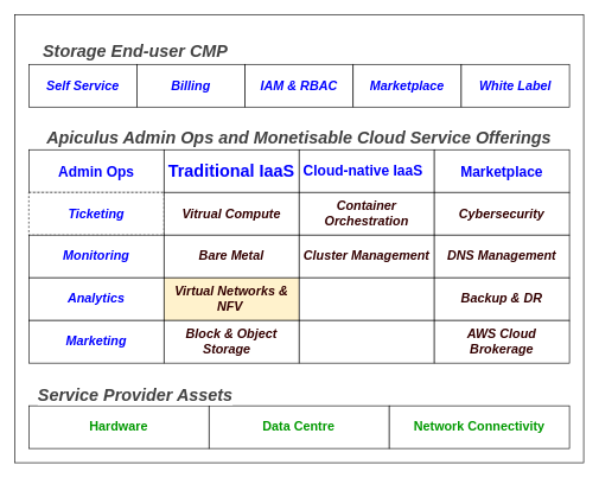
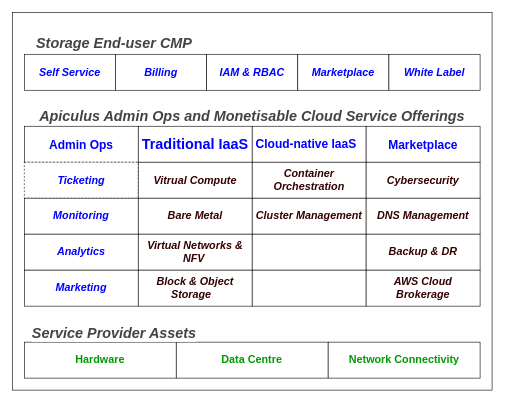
  <mxCell id="0" />
  <mxCell id="1" parent="0" />
  <mxCell id="2" value="" style="rounded=0;whiteSpace=wrap;html=1;" vertex="1" parent="1"><mxGeometry x="20" y="20" width="800" height="630" as="geometry" /></mxCell>
  <mxCell id="3" value="&lt;p style=&quot;box-sizing: border-box; margin-top: 0px; color: rgb(47, 57, 65); font-family: &amp;quot;Lucida Grande&amp;quot;, &amp;quot;Lucida Sans&amp;quot;, &amp;quot;Lucida Sans Unicode&amp;quot;, sans-serif; text-align: left; background-color: rgb(255, 255, 255);&quot;&gt;&lt;em style=&quot;box-sizing: border-box;&quot;&gt;&lt;span style=&quot;box-sizing: border-box; color: rgb(67, 67, 67);&quot;&gt;&lt;font style=&quot;font-size: 24px;&quot;&gt;Storage End-user CMP&lt;/font&gt;&lt;/span&gt;&lt;/em&gt;&lt;/p&gt;&lt;div&gt;&lt;em style=&quot;box-sizing: border-box;&quot;&gt;&lt;span style=&quot;box-sizing: border-box; color: rgb(67, 67, 67);&quot;&gt;&lt;br&gt;&lt;/span&gt;&lt;/em&gt;&lt;/div&gt;&lt;div style=&quot;box-sizing: border-box; color: rgb(47, 57, 65); font-family: &amp;quot;Lucida Grande&amp;quot;, &amp;quot;Lucida Sans&amp;quot;, &amp;quot;Lucida Sans Unicode&amp;quot;, sans-serif; font-size: 15px; text-align: left; background-color: rgb(255, 255, 255);&quot;&gt;&lt;/div&gt;" style="text;html=1;align=center;verticalAlign=middle;whiteSpace=wrap;rounded=0;fontStyle=1" vertex="1" parent="1"><mxGeometry x="40" y="70" width="300" height="30" as="geometry" /></mxCell>
  <mxCell id="4" value="&lt;p style=&quot;box-sizing: border-box; margin-top: 0px; text-align: left; background-color: rgb(255, 255, 255);&quot;&gt;&lt;font face=&quot;Lucida Grande, Lucida Sans, Lucida Sans Unicode, sans-serif&quot; color=&quot;#434343&quot;&gt;&lt;span style=&quot;font-size: 24px;&quot;&gt;&lt;i&gt;Apiculus Admin Ops and Monetisable Cloud Service Offerings&lt;/i&gt;&lt;/span&gt;&lt;/font&gt;&lt;/p&gt;&lt;p style=&quot;box-sizing: border-box; margin-top: 0px; color: rgb(47, 57, 65); font-family: &amp;quot;Lucida Grande&amp;quot;, &amp;quot;Lucida Sans&amp;quot;, &amp;quot;Lucida Sans Unicode&amp;quot;, sans-serif; text-align: left; background-color: rgb(255, 255, 255);&quot;&gt;&lt;br&gt;&lt;/p&gt;&lt;div style=&quot;box-sizing: border-box; color: rgb(47, 57, 65); font-family: &amp;quot;Lucida Grande&amp;quot;, &amp;quot;Lucida Sans&amp;quot;, &amp;quot;Lucida Sans Unicode&amp;quot;, sans-serif; font-size: 15px; text-align: left; background-color: rgb(255, 255, 255);&quot;&gt;&lt;/div&gt;" style="text;html=1;align=center;verticalAlign=middle;whiteSpace=wrap;rounded=0;fontStyle=1" vertex="1" parent="1"><mxGeometry x="40" y="198" width="760" height="30" as="geometry" /></mxCell>
  <mxCell id="5" value="" style="group" vertex="1" connectable="0" parent="1"><mxGeometry x="40" y="90" width="760" height="60" as="geometry" /></mxCell>
  <mxCell id="6" value="&lt;font style=&quot;font-size: 18px;&quot; color=&quot;#0000ff&quot;&gt;&lt;b&gt;Self Service&lt;/b&gt;&lt;/font&gt;" style="rounded=0;whiteSpace=wrap;html=1;fontStyle=2" vertex="1" parent="5"><mxGeometry width="152" height="60" as="geometry" /></mxCell>
  <mxCell id="7" value="&lt;font style=&quot;font-size: 18px;&quot;&gt;Billing&lt;/font&gt;" style="rounded=0;whiteSpace=wrap;html=1;fontStyle=3;fontColor=#0000FF;fontSize=18;" vertex="1" parent="5"><mxGeometry x="152" width="152" height="60" as="geometry" /></mxCell>
  <mxCell id="8" value="&lt;font style=&quot;font-size: 18px;&quot;&gt;IAM &amp;amp; RBAC&lt;/font&gt;" style="rounded=0;whiteSpace=wrap;html=1;fontStyle=3;fontSize=18;fontColor=#0000FF;" vertex="1" parent="5"><mxGeometry x="304" width="152" height="60" as="geometry" /></mxCell>
  <mxCell id="9" value="&lt;b&gt;&lt;i&gt;&lt;font color=&quot;#0000ff&quot; style=&quot;font-size: 18px;&quot;&gt;Marketplace&lt;/font&gt;&lt;/i&gt;&lt;/b&gt;" style="rounded=0;whiteSpace=wrap;html=1;" vertex="1" parent="5"><mxGeometry x="456.0" width="152" height="60" as="geometry" /></mxCell>
  <mxCell id="10" value="&lt;b&gt;&lt;i&gt;&lt;font style=&quot;font-size: 18px;&quot; color=&quot;#0000ff&quot;&gt;White Label&lt;/font&gt;&lt;/i&gt;&lt;/b&gt;" style="rounded=0;whiteSpace=wrap;html=1;" vertex="1" parent="5"><mxGeometry x="608" width="152" height="60" as="geometry" /></mxCell>
  <mxCell id="11" value="" style="group;fontStyle=2" vertex="1" connectable="0" parent="1"><mxGeometry x="40" y="210" width="760" height="60" as="geometry" /></mxCell>
  <mxCell id="12" value="&lt;font size=&quot;1&quot; style=&quot;&quot; color=&quot;#0000ff&quot;&gt;&lt;b style=&quot;font-style: normal; font-size: 20px;&quot;&gt;Admin Ops&lt;/b&gt;&lt;/font&gt;" style="rounded=0;whiteSpace=wrap;html=1;fontStyle=2" vertex="1" parent="11"><mxGeometry width="190" height="60" as="geometry" /></mxCell>
  <mxCell id="13" value="&lt;font style=&quot;font-size: 24px;&quot;&gt;Traditional IaaS&lt;/font&gt;" style="rounded=0;whiteSpace=wrap;html=1;fontStyle=1;fontColor=#0000FF;fontSize=18;" vertex="1" parent="11"><mxGeometry x="190" width="190" height="60" as="geometry" /></mxCell>
  <mxCell id="14" value="&lt;font style=&quot;font-size: 20px;&quot;&gt;Cloud-native IaaS&lt;span style=&quot;white-space:pre&quot;&gt;&#09;&lt;/span&gt;&lt;/font&gt;" style="rounded=0;whiteSpace=wrap;html=1;fontStyle=1;fontSize=18;fontColor=#0000FF;" vertex="1" parent="11"><mxGeometry x="380" width="190" height="60" as="geometry" /></mxCell>
  <mxCell id="15" value="&lt;font size=&quot;1&quot; color=&quot;#0000ff&quot;&gt;&lt;b style=&quot;&quot;&gt;&lt;span style=&quot;font-style: normal; font-size: 20px;&quot;&gt;Marketplace&lt;/span&gt;&lt;/b&gt;&lt;/font&gt;" style="rounded=0;whiteSpace=wrap;html=1;fontStyle=2" vertex="1" parent="11"><mxGeometry x="570" width="190" height="60" as="geometry" /></mxCell>
  <mxCell id="16" value="" style="group" vertex="1" connectable="0" parent="1"><mxGeometry x="40" y="270" width="760" height="60" as="geometry" /></mxCell>
  <mxCell id="17" value="&lt;font style=&quot;font-size: 18px;&quot; color=&quot;#0000ff&quot;&gt;&lt;b&gt;Ticketing&lt;/b&gt;&lt;/font&gt;" style="rounded=0;whiteSpace=wrap;html=1;fontStyle=2;dashed=1;" vertex="1" parent="16"><mxGeometry width="190" height="60" as="geometry" /></mxCell>
  <mxCell id="18" value="&lt;font color=&quot;#330000&quot; style=&quot;font-size: 18px;&quot;&gt;Vitrual Compute&lt;/font&gt;" style="rounded=0;whiteSpace=wrap;html=1;fontStyle=3;fontColor=#0000FF;fontSize=18;" vertex="1" parent="16"><mxGeometry x="190" width="190" height="60" as="geometry" /></mxCell>
  <mxCell id="19" value="&lt;font color=&quot;#330000&quot; style=&quot;font-size: 18px;&quot;&gt;Container Orchestration&lt;/font&gt;" style="rounded=0;whiteSpace=wrap;html=1;fontStyle=3;fontSize=18;fontColor=#0000FF;" vertex="1" parent="16"><mxGeometry x="380" width="190" height="60" as="geometry" /></mxCell>
  <mxCell id="20" value="&lt;span style=&quot;font-size: 18px;&quot;&gt;&lt;b style=&quot;&quot;&gt;&lt;i style=&quot;&quot;&gt;&lt;font color=&quot;#330000&quot;&gt;Cybersecurity&lt;/font&gt;&lt;/i&gt;&lt;/b&gt;&lt;/span&gt;" style="rounded=0;whiteSpace=wrap;html=1;" vertex="1" parent="16"><mxGeometry x="570" width="190" height="60" as="geometry" /></mxCell>
  <mxCell id="21" value="" style="group" vertex="1" connectable="0" parent="1"><mxGeometry x="40" y="330" width="760" height="60" as="geometry" /></mxCell>
  <mxCell id="22" value="&lt;font style=&quot;font-size: 18px;&quot; color=&quot;#0000ff&quot;&gt;&lt;b&gt;Monitoring&lt;/b&gt;&lt;/font&gt;" style="rounded=0;whiteSpace=wrap;html=1;fontStyle=2" vertex="1" parent="21"><mxGeometry width="190" height="60" as="geometry" /></mxCell>
  <mxCell id="23" value="&lt;font color=&quot;#330000&quot; style=&quot;font-size: 18px;&quot;&gt;Bare Metal&lt;/font&gt;" style="rounded=0;whiteSpace=wrap;html=1;fontStyle=3;fontColor=#0000FF;fontSize=18;" vertex="1" parent="21"><mxGeometry x="190" width="190" height="60" as="geometry" /></mxCell>
  <mxCell id="24" value="&lt;font color=&quot;#330000&quot;&gt;Cluster Management&lt;/font&gt;" style="rounded=0;whiteSpace=wrap;html=1;fontStyle=3;fontSize=18;fontColor=#0000FF;" vertex="1" parent="21"><mxGeometry x="380" width="190" height="60" as="geometry" /></mxCell>
  <mxCell id="25" value="&lt;div&gt;&lt;span style=&quot;font-size: 18px;&quot;&gt;&lt;b style=&quot;&quot;&gt;&lt;i style=&quot;&quot;&gt;&lt;font color=&quot;#330000&quot;&gt;DNS Management&lt;/font&gt;&lt;/i&gt;&lt;/b&gt;&lt;/span&gt;&lt;/div&gt;" style="rounded=0;whiteSpace=wrap;html=1;" vertex="1" parent="21"><mxGeometry x="570" width="190" height="60" as="geometry" /></mxCell>
  <mxCell id="26" value="" style="group" vertex="1" connectable="0" parent="1"><mxGeometry x="40" y="390" width="760" height="60" as="geometry" /></mxCell>
  <mxCell id="27" value="&lt;font style=&quot;font-size: 18px;&quot; color=&quot;#0000ff&quot;&gt;&lt;b&gt;Analytics&lt;/b&gt;&lt;/font&gt;" style="rounded=0;whiteSpace=wrap;html=1;fontStyle=2" vertex="1" parent="26"><mxGeometry width="190" height="60" as="geometry" /></mxCell>
- <mxCell id="28" value="&lt;font color=&quot;#330000&quot;&gt;Virtual Networks &amp;amp; NFV&lt;span style=&quot;white-space:pre&quot;&gt;&#09;&lt;/span&gt;&lt;/font&gt;" style="rounded=0;whiteSpace=wrap;html=1;fontStyle=3;fontColor=#0000FF;fontSize=18;fillColor=#fff2cc;" vertex="1" parent="26"><mxGeometry x="190" width="190" height="60" as="geometry" /></mxCell>
+ <mxCell id="28" value="&lt;font color=&quot;#330000&quot;&gt;Virtual Networks &amp;amp; NFV&lt;span style=&quot;white-space:pre&quot;&gt;&#09;&lt;/span&gt;&lt;/font&gt;" style="rounded=0;whiteSpace=wrap;html=1;fontStyle=3;fontColor=#0000FF;fontSize=18;" vertex="1" parent="26"><mxGeometry x="190" width="190" height="60" as="geometry" /></mxCell>
  <mxCell id="29" value="" style="rounded=0;whiteSpace=wrap;html=1;fontStyle=3;fontSize=18;fontColor=#0000FF;" vertex="1" parent="26"><mxGeometry x="380" width="190" height="60" as="geometry" /></mxCell>
  <mxCell id="30" value="&lt;span style=&quot;font-size: 18px;&quot;&gt;&lt;b style=&quot;&quot;&gt;&lt;i style=&quot;&quot;&gt;&lt;font color=&quot;#330000&quot;&gt;Backup &amp;amp; DR&lt;/font&gt;&lt;/i&gt;&lt;/b&gt;&lt;/span&gt;" style="rounded=0;whiteSpace=wrap;html=1;" vertex="1" parent="26"><mxGeometry x="570" width="190" height="60" as="geometry" /></mxCell>
  <mxCell id="31" value="" style="group" vertex="1" connectable="0" parent="1"><mxGeometry x="40" y="450" width="760" height="60" as="geometry" /></mxCell>
  <mxCell id="32" value="&lt;font style=&quot;font-size: 18px;&quot; color=&quot;#0000ff&quot;&gt;&lt;b&gt;Marketing&lt;/b&gt;&lt;/font&gt;" style="rounded=0;whiteSpace=wrap;html=1;fontStyle=2" vertex="1" parent="31"><mxGeometry width="190" height="60" as="geometry" /></mxCell>
  <mxCell id="33" value="&lt;font color=&quot;#330000&quot;&gt;Block &amp;amp; Object Storage&lt;span style=&quot;white-space:pre&quot;&gt;&#09;&lt;/span&gt;&lt;/font&gt;" style="rounded=0;whiteSpace=wrap;html=1;fontStyle=3;fontColor=#0000FF;fontSize=18;" vertex="1" parent="31"><mxGeometry x="190" width="190" height="60" as="geometry" /></mxCell>
  <mxCell id="34" value="" style="rounded=0;whiteSpace=wrap;html=1;fontStyle=3;fontSize=18;fontColor=#0000FF;" vertex="1" parent="31"><mxGeometry x="380" width="190" height="60" as="geometry" /></mxCell>
  <mxCell id="35" value="&lt;div&gt;&lt;span style=&quot;font-size: 18px;&quot;&gt;&lt;b style=&quot;&quot;&gt;&lt;i style=&quot;&quot;&gt;&lt;font color=&quot;#330000&quot;&gt;AWS Cloud Brokerage&lt;/font&gt;&lt;/i&gt;&lt;/b&gt;&lt;/span&gt;&lt;/div&gt;" style="rounded=0;whiteSpace=wrap;html=1;" vertex="1" parent="31"><mxGeometry x="570" width="190" height="60" as="geometry" /></mxCell>
  <mxCell id="36" value="" style="group" vertex="1" connectable="0" parent="1"><mxGeometry x="40" y="570" width="760" height="60" as="geometry" /></mxCell>
  <mxCell id="37" value="&lt;font color=&quot;#009900&quot; style=&quot;font-size: 18px;&quot;&gt;&lt;b style=&quot;font-style: normal;&quot;&gt;Hardware&lt;/b&gt;&lt;/font&gt;" style="rounded=0;whiteSpace=wrap;html=1;fontStyle=2" vertex="1" parent="36"><mxGeometry width="253.333" height="60" as="geometry" /></mxCell>
  <mxCell id="38" value="&lt;font style=&quot;font-style: normal;&quot; color=&quot;#009900&quot;&gt;Data Centre&lt;/font&gt;" style="rounded=0;whiteSpace=wrap;html=1;fontStyle=3;fontColor=#0000FF;fontSize=18;" vertex="1" parent="36"><mxGeometry x="253.333" width="253.333" height="60" as="geometry" /></mxCell>
  <mxCell id="39" value="&lt;font style=&quot;font-style: normal;&quot; color=&quot;#009900&quot;&gt;Network Connectivity&lt;/font&gt;" style="rounded=0;whiteSpace=wrap;html=1;fontStyle=3;fontSize=18;fontColor=#0000FF;" vertex="1" parent="36"><mxGeometry x="506.667" width="253.333" height="60" as="geometry" /></mxCell>
  <mxCell id="40" value="&lt;p style=&quot;box-sizing: border-box; margin-top: 0px; text-align: left; background-color: rgb(255, 255, 255);&quot;&gt;&lt;font face=&quot;Lucida Grande, Lucida Sans, Lucida Sans Unicode, sans-serif&quot; color=&quot;#434343&quot;&gt;&lt;span style=&quot;font-size: 24px;&quot;&gt;&lt;i&gt;Service Provider Assets&lt;/i&gt;&lt;/span&gt;&lt;/font&gt;&lt;/p&gt;&lt;div style=&quot;box-sizing: border-box; color: rgb(47, 57, 65); font-family: &amp;quot;Lucida Grande&amp;quot;, &amp;quot;Lucida Sans&amp;quot;, &amp;quot;Lucida Sans Unicode&amp;quot;, sans-serif; font-size: 15px; text-align: left; background-color: rgb(255, 255, 255);&quot;&gt;&lt;/div&gt;" style="text;html=1;align=center;verticalAlign=middle;whiteSpace=wrap;rounded=0;fontStyle=1" vertex="1" parent="1"><mxGeometry x="40" y="546" width="300" height="30" as="geometry" /></mxCell>
